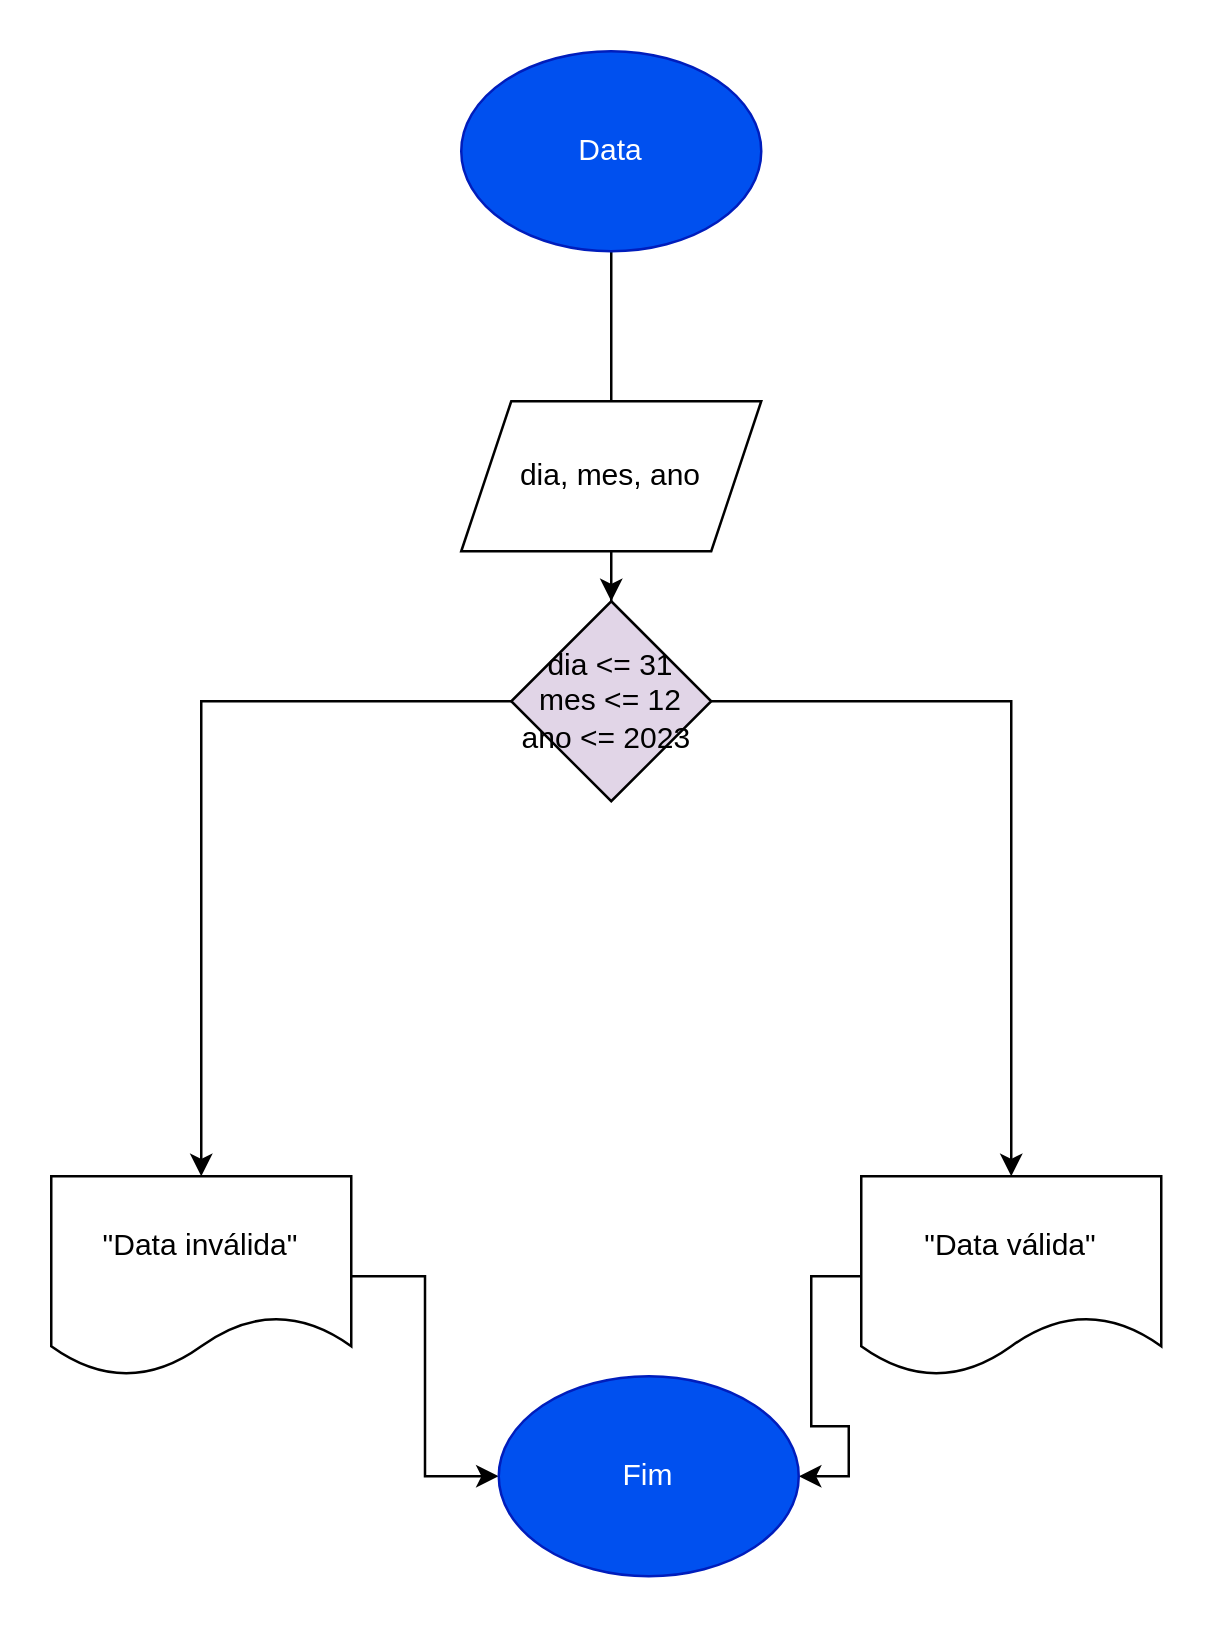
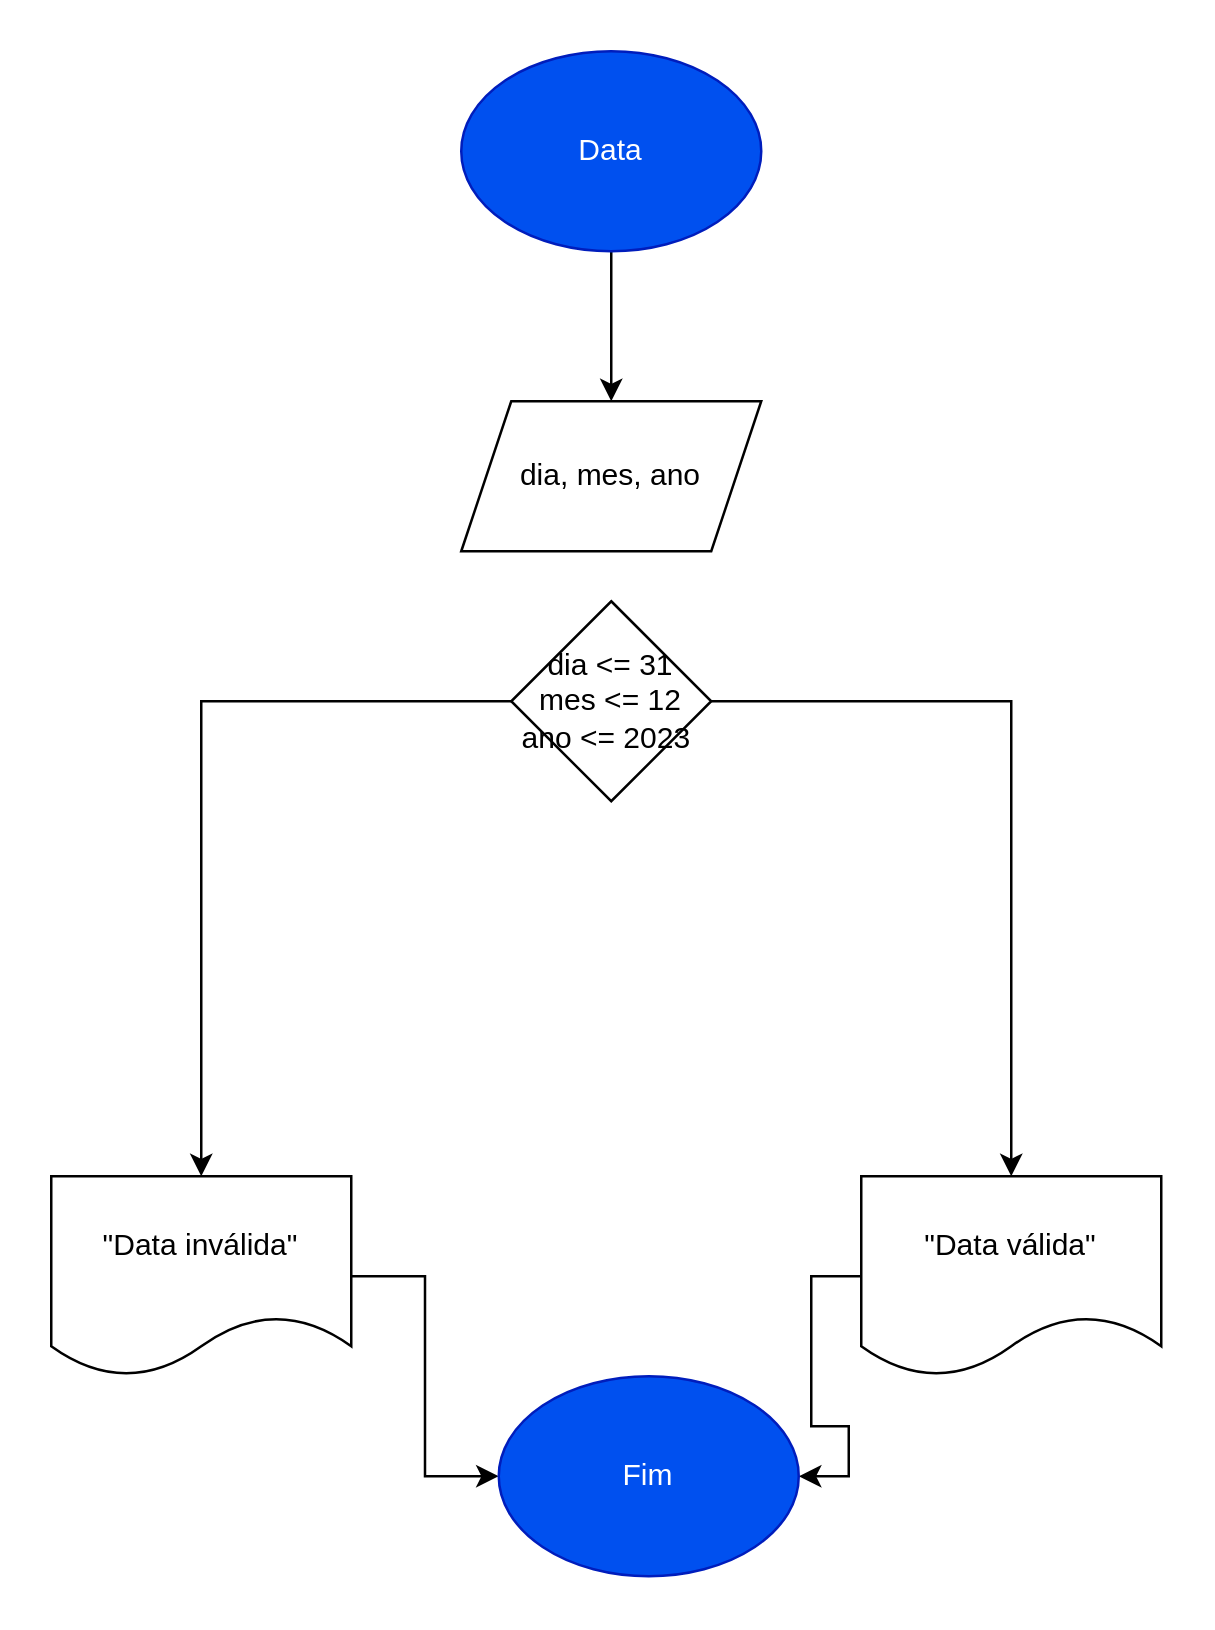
  <mxCell id="0" />
  <mxCell id="1" parent="0" />
- <mxCell id="2" value="" style="edgeStyle=orthogonalEdgeStyle;rounded=0;orthogonalLoop=1;jettySize=auto;html=1;endArrow=none;" edge="1" parent="1" source="3" target="5"><mxGeometry relative="1" as="geometry" /></mxCell>
+ <mxCell id="2" value="" style="edgeStyle=orthogonalEdgeStyle;rounded=0;orthogonalLoop=1;jettySize=auto;html=1;" edge="1" parent="1" source="3" target="5"><mxGeometry relative="1" as="geometry" /></mxCell>
  <mxCell id="3" value="Data" style="ellipse;whiteSpace=wrap;html=1;fillColor=#0050ef;fontColor=#ffffff;strokeColor=#001DBC;" vertex="1" parent="1"><mxGeometry x="184" y="20" width="120" height="80" as="geometry" /></mxCell>
- <mxCell id="4" value="" style="edgeStyle=orthogonalEdgeStyle;rounded=0;orthogonalLoop=1;jettySize=auto;html=1;" edge="1" parent="1" source="5" target="9"><mxGeometry relative="1" as="geometry" /></mxCell>
  <mxCell id="5" value="dia, mes, ano" style="shape=parallelogram;perimeter=parallelogramPerimeter;whiteSpace=wrap;html=1;fixedSize=1;" vertex="1" parent="1"><mxGeometry x="184" y="160" width="120" height="60" as="geometry" /></mxCell>
  <mxCell id="6" value="" style="edgeStyle=orthogonalEdgeStyle;rounded=0;orthogonalLoop=1;jettySize=auto;html=1;" edge="1" parent="1" target="9"><mxGeometry relative="1" as="geometry"><mxPoint x="244" y="300" as="sourcePoint" /></mxGeometry></mxCell>
  <mxCell id="7" value="" style="edgeStyle=orthogonalEdgeStyle;rounded=0;orthogonalLoop=1;jettySize=auto;html=1;" edge="1" parent="1" source="9" target="11"><mxGeometry relative="1" as="geometry" /></mxCell>
  <mxCell id="8" value="" style="edgeStyle=orthogonalEdgeStyle;rounded=0;orthogonalLoop=1;jettySize=auto;html=1;" edge="1" parent="1" source="9" target="13"><mxGeometry relative="1" as="geometry" /></mxCell>
- <mxCell id="9" value="dia &amp;lt;= 31&lt;br&gt;mes &amp;lt;= 12&lt;br&gt;ano &amp;lt;= 2023&amp;nbsp;" style="rhombus;whiteSpace=wrap;html=1;fillColor=#e1d5e7;" vertex="1" parent="1"><mxGeometry x="204" y="240" width="80" height="80" as="geometry" /></mxCell>
+ <mxCell id="9" value="dia &amp;lt;= 31&lt;br&gt;mes &amp;lt;= 12&lt;br&gt;ano &amp;lt;= 2023&amp;nbsp;" style="rhombus;whiteSpace=wrap;html=1;" vertex="1" parent="1"><mxGeometry x="204" y="240" width="80" height="80" as="geometry" /></mxCell>
  <mxCell id="10" value="" style="edgeStyle=orthogonalEdgeStyle;rounded=0;orthogonalLoop=1;jettySize=auto;html=1;" edge="1" parent="1" source="11" target="14"><mxGeometry relative="1" as="geometry" /></mxCell>
  <mxCell id="11" value="&quot;Data válida&quot;" style="shape=document;whiteSpace=wrap;html=1;boundedLbl=1;" vertex="1" parent="1"><mxGeometry x="344" y="470" width="120" height="80" as="geometry" /></mxCell>
  <mxCell id="12" value="" style="edgeStyle=orthogonalEdgeStyle;rounded=0;orthogonalLoop=1;jettySize=auto;html=1;" edge="1" parent="1" source="13" target="14"><mxGeometry relative="1" as="geometry" /></mxCell>
  <mxCell id="13" value="&quot;Data inválida&quot;" style="shape=document;whiteSpace=wrap;html=1;boundedLbl=1;" vertex="1" parent="1"><mxGeometry x="20" y="470" width="120" height="80" as="geometry" /></mxCell>
  <mxCell id="14" value="Fim" style="ellipse;whiteSpace=wrap;html=1;fillColor=#0050ef;fontColor=#ffffff;strokeColor=#001DBC;" vertex="1" parent="1"><mxGeometry x="199" y="550" width="120" height="80" as="geometry" /></mxCell>
